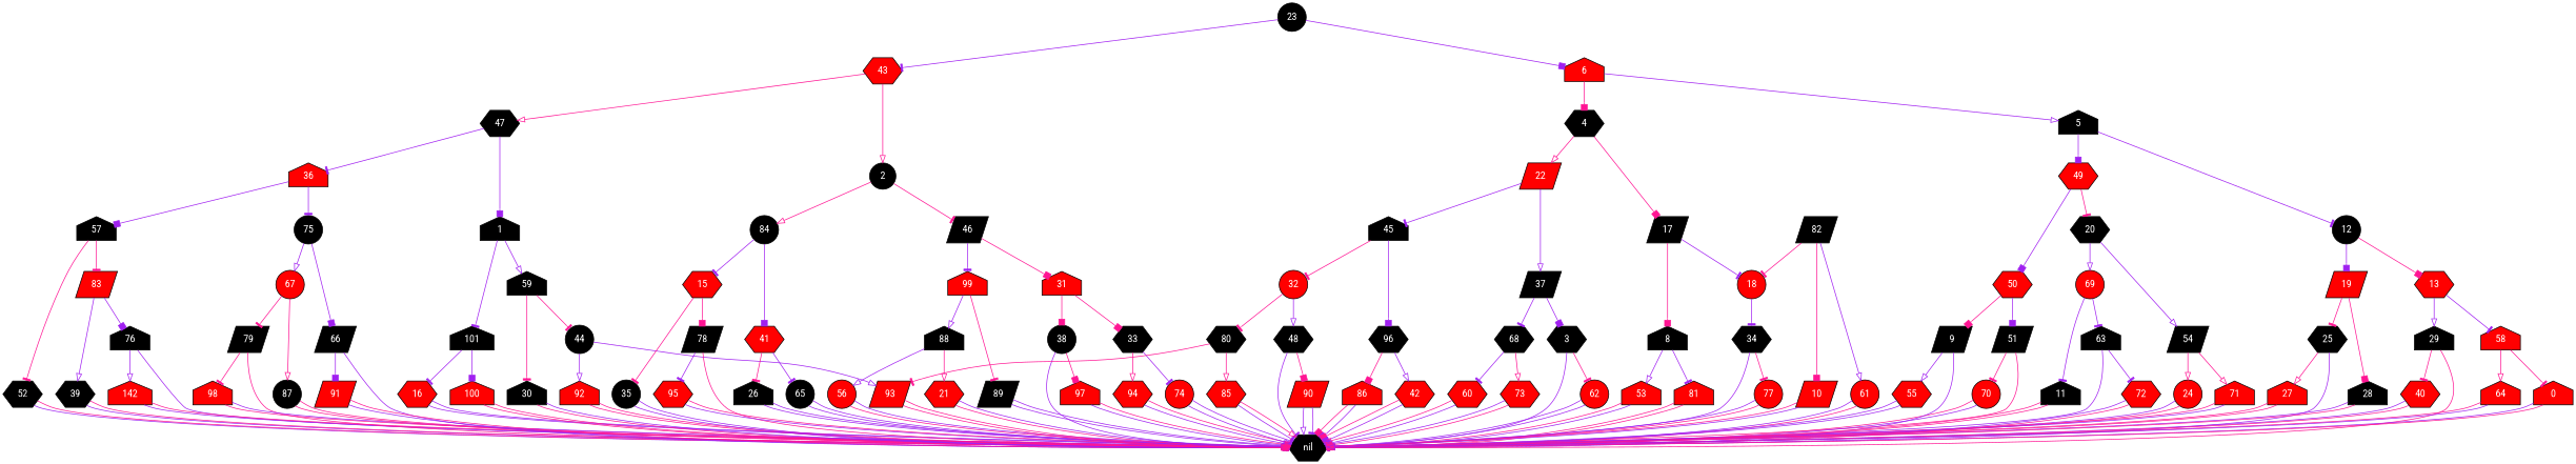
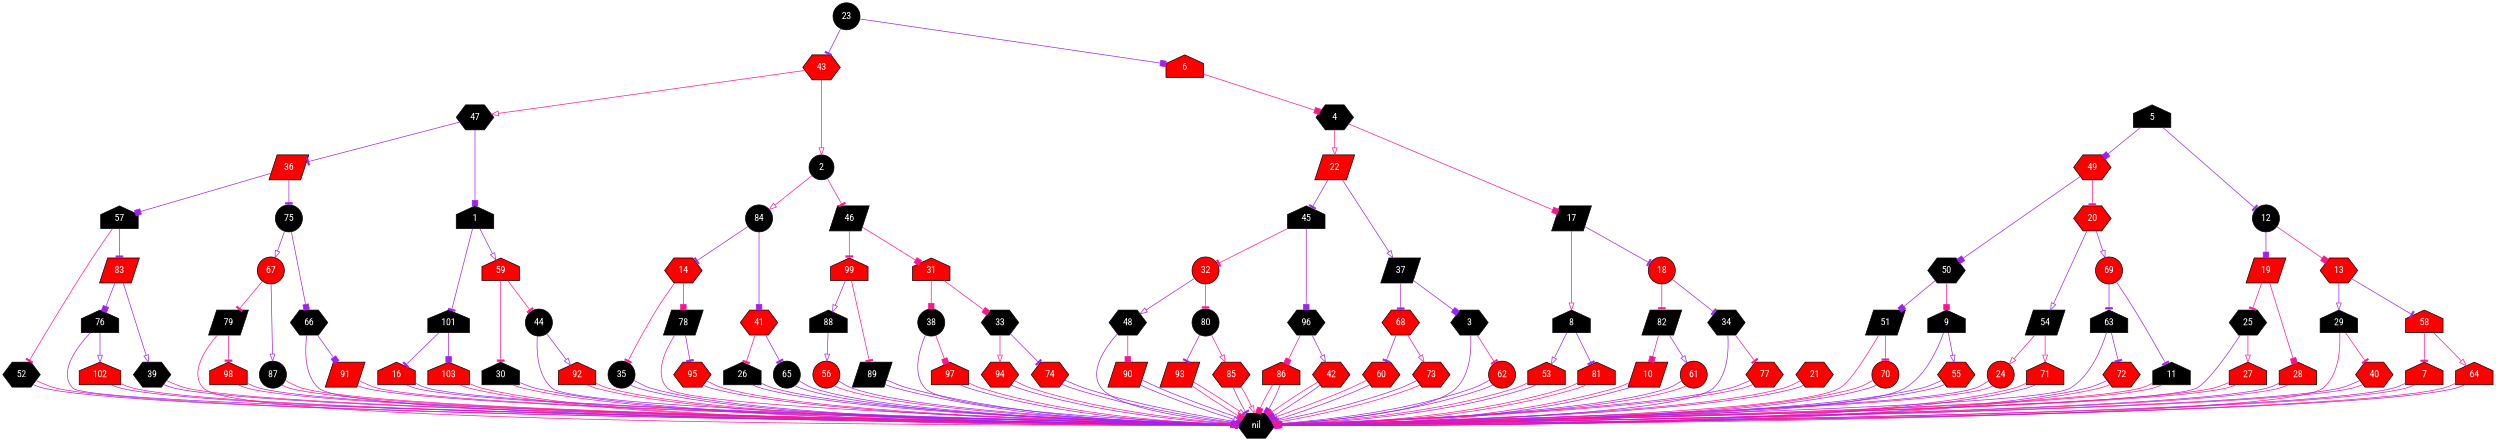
  digraph {
    fontname="Roboto Condensed"
    node [fillcolor=" red" fontcolor=" white" fontname="Roboto Condensed" shape=house style=filled]
    edge [arrowhead=tee color=purple fontname="Roboto Condensed"]
    nil [fillcolor=" black" shape=hexagon]
    23 [fillcolor=" black" shape=circle]
    43 [shape=hexagon]
    47 [fillcolor=" black" shape=hexagon]
-   36
+   36 [shape=parallelogram]
    57 [fillcolor=" black"]
    52 [fillcolor=" black" shape=hexagon]
    83 [shape=parallelogram]
    76 [fillcolor=" black"]
-   102 [label=142]
+   102
    39 [fillcolor=" black" shape=hexagon]
    75 [fillcolor=" black" shape=circle]
    67 [shape=circle]
    79 [fillcolor=" black" shape=parallelogram]
    98
    87 [fillcolor=" black" shape=circle]
-   66 [fillcolor=" black" shape=parallelogram]
+   66 [fillcolor=" black" shape=hexagon]
    91 [shape=parallelogram]
    1 [fillcolor=" black"]
    101 [fillcolor=" black"]
-   16 [shape=hexagon]
-   100
-   59 [fillcolor=black]
+   16
+   100 [label=103]
+   59
    30 [fillcolor=" black"]
    44 [fillcolor=" black" shape=circle]
    92
    2 [fillcolor=" black" shape=circle]
    84 [fillcolor=" black" shape=circle]
-   14 [shape=hexagon label=15]
+   14 [shape=hexagon]
    35 [fillcolor=" black" shape=circle]
    78 [fillcolor=" black" shape=parallelogram]
    95 [shape=hexagon]
    41 [shape=hexagon]
    26 [fillcolor=" black"]
    65 [fillcolor=" black" shape=circle]
    46 [fillcolor=" black" shape=parallelogram]
    99
    88 [fillcolor=" black"]
    56 [shape=circle]
    21 [shape=hexagon]
    89 [fillcolor=" black" shape=parallelogram]
    31
    38 [fillcolor=" black" shape=circle]
    97
    33 [fillcolor=" black" shape=hexagon]
    94 [shape=hexagon]
-   74 [shape=circle]
+   74 [shape=hexagon]
    6
    4 [fillcolor=" black" shape=hexagon]
    22 [shape=parallelogram]
    45 [fillcolor=" black"]
    32 [shape=circle]
    48 [fillcolor=" black" shape=hexagon]
    90 [shape=parallelogram]
-   80 [fillcolor=" black" shape=hexagon]
+   80 [fillcolor=" black" shape=circle]
    93 [shape=parallelogram]
    85 [shape=hexagon]
    96 [fillcolor=" black" shape=hexagon]
    86
    42 [shape=hexagon]
    37 [fillcolor=" black" shape=parallelogram]
-   68 [fillcolor=" black" shape=hexagon]
+   68 [fillcolor=red shape=hexagon]
    60 [shape=hexagon]
    73 [shape=hexagon]
    3 [fillcolor=" black" shape=hexagon]
    62 [shape=circle]
    17 [fillcolor=" black" shape=parallelogram]
    8 [fillcolor=" black"]
    53
    81
    18 [shape=circle]
    82 [fillcolor=" black" shape=parallelogram]
    10 [shape=parallelogram]
    61 [shape=circle]
    34 [fillcolor=" black" shape=hexagon]
-   77 [shape=circle]
+   77 [shape=hexagon]
    5 [fillcolor=" black"]
    49 [shape=hexagon]
-   50 [fillcolor=red shape=hexagon]
+   50 [fillcolor=" black" shape=hexagon]
    51 [fillcolor=" black" shape=parallelogram]
    70 [shape=circle]
-   9 [fillcolor=" black" shape=parallelogram]
+   9 [fillcolor=" black"]
    55 [shape=hexagon]
-   20 [fillcolor=" black" shape=hexagon]
+   20 [fillcolor=red shape=hexagon]
    54 [fillcolor=" black" shape=parallelogram]
    24 [shape=circle]
    71
    69 [shape=circle]
    63 [fillcolor=" black"]
    72 [shape=hexagon]
    11 [fillcolor=" black"]
    12 [fillcolor=" black" shape=circle]
    19 [shape=parallelogram]
    25 [fillcolor=" black" shape=hexagon]
    27
-   28 [fillcolor=" black"]
+   28 [fillcolor=red]
    13 [shape=hexagon]
    29 [fillcolor=" black"]
    40 [shape=hexagon]
    58 [fillcolor=red]
-   7 [label=0]
+   7
    64
    subgraph sub_1 {
      nil
      23
      43
      47
      36
      57
      52
      83
      76
      102
      39
      75
      67
      79
      98
      87
      66
      91
      1
      101
      16
      100
      59
      30
      44
      92
      2
      84
      14
      35
      78
      95
      41
      26
      65
      46
      99
      88
      56
      21
      89
      31
      38
      97
      33
      94
      74
      6
      4
      22
      45
      32
      48
      90
      80
      93
      85
      96
      86
      42
      37
      68
      60
      73
      3
      62
      17
      8
      53
      81
      18
      82
      10
      61
      34
      77
      5
      49
      50
      51
      70
      9
      55
      20
      54
      24
      71
      69
      63
      72
      11
      12
      19
      25
      27
      28
      13
      29
      40
      58
      7
      64
    }
    23 -> 43
    23 -> 6 [arrowhead=box]
    43 -> 47 [arrowhead=onormal color=deeppink]
    43 -> 2 [arrowhead=onormal color=deeppink]
    47 -> 36
    47 -> 1 [arrowhead=box]
    36 -> 57 [arrowhead=box]
    36 -> 75
    57 -> 52 [color=deeppink]
-   57 -> 83 [color=deeppink]
+   57 -> 83
    52 -> nil
    52 -> nil [arrowhead=box color=deeppink]
    83 -> 76 [arrowhead=box]
    83 -> 39 [arrowhead=onormal]
    76 -> nil [arrowhead=onormal]
    76 -> 102 [arrowhead=onormal]
    102 -> nil
    102 -> nil [arrowhead=box color=deeppink]
    39 -> nil [arrowhead=box]
    39 -> nil [arrowhead=box color=deeppink]
    75 -> 67 [arrowhead=onormal]
    75 -> 66 [arrowhead=box]
    67 -> 79 [color=deeppink]
-   67 -> 87 [arrowhead=onormal color=deeppink]
+   67 -> 87 [arrowhead=onormal]
    79 -> nil [arrowhead=onormal color=deeppink]
    79 -> 98 [color=deeppink]
    98 -> nil [arrowhead=onormal color=deeppink]
    98 -> nil
    87 -> nil [arrowhead=onormal color=deeppink]
    87 -> nil [color=deeppink]
    66 -> nil [arrowhead=box]
    66 -> 91 [arrowhead=box]
    91 -> nil
    91 -> nil [arrowhead=box color=deeppink]
    1 -> 101
    1 -> 59 [arrowhead=onormal]
    101 -> 16
    101 -> 100 [arrowhead=box]
    16 -> nil [arrowhead=onormal]
    16 -> nil [arrowhead=box]
    100 -> nil [color=deeppink]
    100 -> nil [arrowhead=onormal color=deeppink]
    59 -> 30 [color=deeppink]
    59 -> 44 [color=deeppink]
    30 -> nil [color=deeppink]
    30 -> nil
-   44 -> 93 [arrowhead=onormal]
+   44 -> nil [arrowhead=onormal]
    44 -> 92 [arrowhead=onormal]
    92 -> nil [color=deeppink]
    92 -> nil [color=deeppink]
    2 -> 84 [arrowhead=onormal color=deeppink]
    2 -> 46 [color=deeppink]
    84 -> 14
    84 -> 41 [arrowhead=box]
    14 -> 35 [color=deeppink]
    14 -> 78 [arrowhead=box color=deeppink]
    35 -> nil [arrowhead=box]
    35 -> nil
    78 -> nil [arrowhead=box color=deeppink]
    78 -> 95
    95 -> nil [arrowhead=box]
    95 -> nil [arrowhead=box color=deeppink]
    41 -> 26 [color=deeppink]
    41 -> 65
    26 -> nil
    26 -> nil
    65 -> nil [arrowhead=onormal]
    65 -> nil [arrowhead=box]
-   46 -> 99
+   46 -> 99 [color=deeppink]
    46 -> 31 [arrowhead=box color=deeppink]
    99 -> 88 [arrowhead=onormal]
    99 -> 89 [color=deeppink]
    88 -> 56 [arrowhead=onormal]
-   88 -> 21 [arrowhead=onormal color=deeppink]
    56 -> nil [color=deeppink]
    56 -> nil [arrowhead=onormal]
    21 -> nil [color=deeppink]
    21 -> nil [arrowhead=box]
    89 -> nil [arrowhead=onormal]
    89 -> nil
    31 -> 38 [arrowhead=box color=deeppink]
    31 -> 33 [arrowhead=box color=deeppink]
    38 -> nil [arrowhead=box]
    38 -> 97 [arrowhead=box color=deeppink]
    97 -> nil
    97 -> nil [arrowhead=box color=deeppink]
    33 -> 94 [arrowhead=onormal color=deeppink]
    33 -> 74
    94 -> nil [arrowhead=onormal]
    94 -> nil [color=deeppink]
    74 -> nil [arrowhead=onormal]
    74 -> nil
    6 -> 4 [arrowhead=box color=deeppink]
-   6 -> 5 [arrowhead=onormal]
    4 -> 22 [arrowhead=onormal color=deeppink]
    4 -> 17 [arrowhead=box color=deeppink]
    22 -> 45
    22 -> 37 [arrowhead=onormal]
    45 -> 32 [color=deeppink]
    45 -> 96 [arrowhead=box]
    32 -> 48 [arrowhead=onormal]
    32 -> 80 [color=deeppink]
    48 -> nil
    48 -> 90 [arrowhead=box color=deeppink]
    90 -> nil [arrowhead=onormal]
    90 -> nil
-   80 -> 93 [color=deeppink]
+   80 -> 93
    80 -> 85 [arrowhead=onormal color=deeppink]
    93 -> nil [arrowhead=box color=deeppink]
    93 -> nil [arrowhead=onormal color=deeppink]
    85 -> nil
    85 -> nil [arrowhead=onormal color=deeppink]
    96 -> 86 [arrowhead=box color=deeppink]
    96 -> 42 [arrowhead=onormal]
    86 -> nil [arrowhead=box color=deeppink]
    86 -> nil [arrowhead=box]
    42 -> nil [arrowhead=box color=deeppink]
    42 -> nil [arrowhead=box]
    37 -> 68
    37 -> 3 [arrowhead=box]
    68 -> 60
    68 -> 73 [arrowhead=onormal color=deeppink]
    60 -> nil [arrowhead=onormal color=deeppink]
    60 -> nil [arrowhead=box]
    73 -> nil [arrowhead=onormal]
    73 -> nil [arrowhead=box color=deeppink]
    3 -> nil [arrowhead=box]
    3 -> 62 [color=deeppink]
    62 -> nil [arrowhead=onormal]
    62 -> nil [arrowhead=onormal]
-   17 -> 8 [arrowhead=box color=deeppink]
+   17 -> 8 [arrowhead=onormal color=deeppink]
    17 -> 18
    8 -> 53 [arrowhead=onormal]
    8 -> 81
    53 -> nil [arrowhead=box color=deeppink]
    53 -> nil
    81 -> nil [arrowhead=onormal color=deeppink]
    81 -> nil [color=deeppink]
-   82 -> 18 [color=deeppink]
+   18 -> 82 [color=deeppink]
    18 -> 34
    82 -> 10 [arrowhead=box color=deeppink]
    82 -> 61 [arrowhead=onormal]
    10 -> nil [arrowhead=box color=deeppink]
    10 -> nil [arrowhead=onormal]
    61 -> nil
    61 -> nil [arrowhead=onormal color=deeppink]
    34 -> nil [arrowhead=box]
    34 -> 77 [color=deeppink]
    77 -> nil
    77 -> nil [arrowhead=box color=deeppink]
    5 -> 49 [arrowhead=box]
    5 -> 12
    49 -> 50 [arrowhead=box]
    49 -> 20 [color=deeppink]
    50 -> 51 [arrowhead=box]
    50 -> 9 [arrowhead=box color=deeppink]
    51 -> nil [arrowhead=onormal color=deeppink]
    51 -> 70 [color=deeppink]
    70 -> nil [color=deeppink]
    70 -> nil [arrowhead=onormal]
    9 -> nil
    9 -> 55 [arrowhead=onormal]
    55 -> nil [arrowhead=box]
    55 -> nil [arrowhead=box]
    20 -> 54 [arrowhead=onormal]
    20 -> 69 [arrowhead=onormal]
    54 -> 24 [arrowhead=onormal color=deeppink]
    54 -> 71 [arrowhead=onormal color=deeppink]
    24 -> nil [arrowhead=onormal]
    24 -> nil [arrowhead=box color=deeppink]
    71 -> nil [arrowhead=onormal color=deeppink]
    71 -> nil [arrowhead=onormal]
    69 -> 63
    69 -> 11
    63 -> nil
    63 -> 72
    72 -> nil [arrowhead=onormal]
    72 -> nil [arrowhead=box color=deeppink]
    11 -> nil [arrowhead=box color=deeppink]
    11 -> nil [color=deeppink]
    12 -> 19 [arrowhead=box]
    12 -> 13 [arrowhead=box color=deeppink]
    19 -> 25 [color=deeppink]
    19 -> 28 [arrowhead=box color=deeppink]
    25 -> nil [arrowhead=onormal]
    25 -> 27 [arrowhead=onormal color=deeppink]
    27 -> nil [color=deeppink]
    27 -> nil [arrowhead=box color=deeppink]
    28 -> nil [arrowhead=onormal]
    28 -> nil [arrowhead=onormal color=deeppink]
    13 -> 29 [arrowhead=onormal]
    13 -> 58
    29 -> nil [color=deeppink]
    29 -> 40 [color=deeppink]
    40 -> nil
    40 -> nil [arrowhead=box color=deeppink]
    58 -> 7 [color=deeppink]
    58 -> 64 [arrowhead=onormal color=deeppink]
    7 -> nil [arrowhead=box]
    7 -> nil [arrowhead=box color=deeppink]
    64 -> nil [arrowhead=onormal color=deeppink]
    64 -> nil [arrowhead=onormal]
  }
